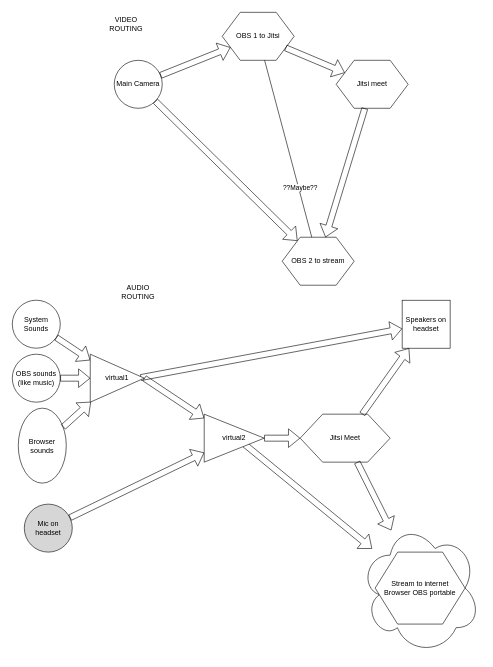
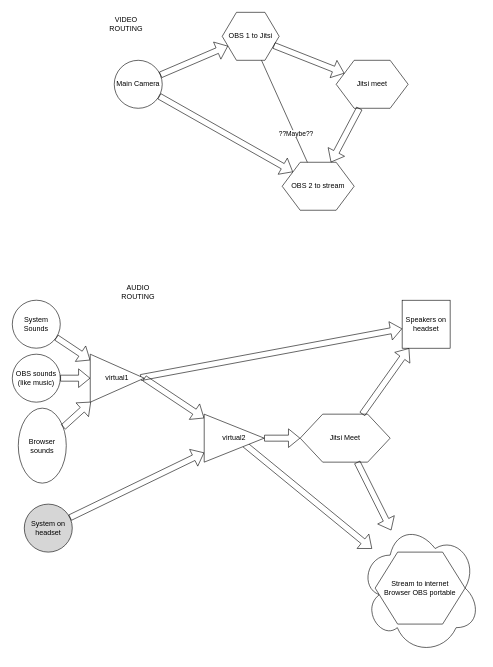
  <mxCell id="0" />
  <mxCell id="1" parent="0" />
- <mxCell id="2" value="Mic on headset" style="ellipse;whiteSpace=wrap;html=1;aspect=fixed;fillColor=#D6D6D6;" parent="1" vertex="1"><mxGeometry x="40" y="840" width="80" height="80" as="geometry" /></mxCell>
+ <mxCell id="2" value="System on headset" style="ellipse;whiteSpace=wrap;html=1;aspect=fixed;fillColor=#D6D6D6;" parent="1" vertex="1"><mxGeometry x="40" y="840" width="80" height="80" as="geometry" /></mxCell>
  <mxCell id="3" value="Jitsi Meet" style="shape=hexagon;perimeter=hexagonPerimeter2;whiteSpace=wrap;html=1;" parent="1" vertex="1"><mxGeometry x="500" y="690" width="150" height="80" as="geometry" /></mxCell>
  <mxCell id="4" value="Speakers on headset" style="whiteSpace=wrap;html=1;aspect=fixed;" parent="1" vertex="1"><mxGeometry x="670" y="500" width="80" height="80" as="geometry" /></mxCell>
  <mxCell id="5" value="System Sounds" style="ellipse;whiteSpace=wrap;html=1;aspect=fixed;" parent="1" vertex="1"><mxGeometry x="20" y="500" width="80" height="80" as="geometry" /></mxCell>
  <mxCell id="6" value="Browser sounds" style="ellipse;whiteSpace=wrap;html=1;aspect=fixed;" parent="1" vertex="1"><mxGeometry x="30" y="680" width="80" height="125" as="geometry" /></mxCell>
  <mxCell id="7" value="OBS sounds (like music)" style="ellipse;whiteSpace=wrap;html=1;aspect=fixed;" parent="1" vertex="1"><mxGeometry x="20" y="590" width="80" height="80" as="geometry" /></mxCell>
  <mxCell id="8" value="" style="shape=flexArrow;endArrow=classic;html=1;" parent="1" source="2" target="30" edge="1"><mxGeometry width="50" height="50" relative="1" as="geometry"><mxPoint x="510" y="920" as="sourcePoint" /><mxPoint x="210" y="800" as="targetPoint" /></mxGeometry></mxCell>
  <mxCell id="9" value="" style="shape=flexArrow;endArrow=classic;html=1;" parent="1" source="5" target="31" edge="1"><mxGeometry width="50" height="50" relative="1" as="geometry"><mxPoint x="270" y="730" as="sourcePoint" /><mxPoint x="320" y="680" as="targetPoint" /></mxGeometry></mxCell>
  <mxCell id="10" value="" style="shape=flexArrow;endArrow=classic;html=1;" parent="1" source="6" target="31" edge="1"><mxGeometry width="50" height="50" relative="1" as="geometry"><mxPoint x="510" y="920" as="sourcePoint" /><mxPoint x="560" y="870" as="targetPoint" /></mxGeometry></mxCell>
  <mxCell id="11" value="" style="shape=flexArrow;endArrow=classic;html=1;" parent="1" source="7" target="31" edge="1"><mxGeometry width="50" height="50" relative="1" as="geometry"><mxPoint x="510" y="920" as="sourcePoint" /><mxPoint x="560" y="870" as="targetPoint" /></mxGeometry></mxCell>
  <mxCell id="12" value="" style="shape=flexArrow;endArrow=classic;html=1;exitX=0.933;exitY=0.488;exitDx=0;exitDy=0;exitPerimeter=0;" parent="1" source="31" target="4" edge="1"><mxGeometry width="50" height="50" relative="1" as="geometry"><mxPoint x="470" y="810" as="sourcePoint" /><mxPoint x="560" y="870" as="targetPoint" /></mxGeometry></mxCell>
  <mxCell id="13" value="" style="shape=flexArrow;endArrow=classic;html=1;" parent="1" source="3" target="4" edge="1"><mxGeometry width="50" height="50" relative="1" as="geometry"><mxPoint x="510" y="810" as="sourcePoint" /><mxPoint x="698.154" y="519.213" as="targetPoint" /></mxGeometry></mxCell>
  <mxCell id="14" value="" style="shape=flexArrow;endArrow=classic;html=1;exitX=1;exitY=0.5;exitDx=0;exitDy=0;" parent="1" source="31" target="30" edge="1"><mxGeometry width="50" height="50" relative="1" as="geometry"><mxPoint x="510" y="810" as="sourcePoint" /><mxPoint x="270" y="760" as="targetPoint" /></mxGeometry></mxCell>
  <mxCell id="15" value="" style="shape=flexArrow;endArrow=classic;html=1;exitX=1;exitY=0.5;exitDx=0;exitDy=0;" parent="1" source="30" target="3" edge="1"><mxGeometry width="50" height="50" relative="1" as="geometry"><mxPoint x="508" y="710" as="sourcePoint" /><mxPoint x="687.2" y="504" as="targetPoint" /></mxGeometry></mxCell>
  <mxCell id="16" value="" style="shape=flexArrow;endArrow=classic;html=1;" parent="1" target="33" edge="1"><mxGeometry width="50" height="50" relative="1" as="geometry"><mxPoint x="407" y="740" as="sourcePoint" /><mxPoint x="720" y="750" as="targetPoint" /></mxGeometry></mxCell>
  <mxCell id="17" value="" style="shape=flexArrow;endArrow=classic;html=1;" parent="1" source="3" target="33" edge="1"><mxGeometry width="50" height="50" relative="1" as="geometry"><mxPoint x="510" y="890" as="sourcePoint" /><mxPoint x="560" y="840" as="targetPoint" /></mxGeometry></mxCell>
  <mxCell id="18" value="AUDIO ROUTING" style="text;html=1;strokeColor=none;fillColor=none;align=center;verticalAlign=middle;whiteSpace=wrap;rounded=0;" parent="1" vertex="1"><mxGeometry x="210" y="476" width="40" height="20" as="geometry" /></mxCell>
  <mxCell id="19" value="VIDEO ROUTING" style="text;html=1;strokeColor=none;fillColor=none;align=center;verticalAlign=middle;whiteSpace=wrap;rounded=0;" parent="1" vertex="1"><mxGeometry x="190" y="30" width="40" height="20" as="geometry" /></mxCell>
  <mxCell id="20" value="Main Camera" style="ellipse;whiteSpace=wrap;html=1;aspect=fixed;" parent="1" vertex="1"><mxGeometry x="190" y="100" width="80" height="80" as="geometry" /></mxCell>
- <mxCell id="21" value="&lt;div&gt;OBS 1 to Jitsi&lt;/div&gt;" style="shape=hexagon;perimeter=hexagonPerimeter2;whiteSpace=wrap;html=1;" parent="1" vertex="1"><mxGeometry x="370" y="20" width="120" height="80" as="geometry" /></mxCell>
+ <mxCell id="21" value="&lt;div&gt;OBS 1 to Jitsi&lt;/div&gt;" style="shape=hexagon;perimeter=hexagonPerimeter2;whiteSpace=wrap;html=1;" parent="1" vertex="1"><mxGeometry x="370" y="20" width="95" height="80" as="geometry" /></mxCell>
  <mxCell id="22" value="" style="shape=flexArrow;endArrow=classic;html=1;" parent="1" source="20" target="21" edge="1"><mxGeometry width="50" height="50" relative="1" as="geometry"><mxPoint x="540" y="370" as="sourcePoint" /><mxPoint x="590" y="320" as="targetPoint" /></mxGeometry></mxCell>
  <mxCell id="23" value="Jitsi meet" style="shape=hexagon;perimeter=hexagonPerimeter2;whiteSpace=wrap;html=1;" parent="1" vertex="1"><mxGeometry x="560" y="100" width="120" height="80" as="geometry" /></mxCell>
  <mxCell id="24" value="" style="shape=flexArrow;endArrow=classic;html=1;" parent="1" source="21" target="23" edge="1"><mxGeometry width="50" height="50" relative="1" as="geometry"><mxPoint x="540" y="370" as="sourcePoint" /><mxPoint x="590" y="320" as="targetPoint" /></mxGeometry></mxCell>
- <mxCell id="25" value="&lt;div&gt;OBS 2 to stream&lt;/div&gt;" style="shape=hexagon;perimeter=hexagonPerimeter2;whiteSpace=wrap;html=1;" parent="1" vertex="1"><mxGeometry x="470" y="395" width="120" height="80" as="geometry" /></mxCell>
+ <mxCell id="25" value="&lt;div&gt;OBS 2 to stream&lt;/div&gt;" style="shape=hexagon;perimeter=hexagonPerimeter2;whiteSpace=wrap;html=1;" parent="1" vertex="1"><mxGeometry x="470" y="270" width="120" height="80" as="geometry" /></mxCell>
  <mxCell id="26" value="" style="shape=flexArrow;endArrow=classic;html=1;" parent="1" source="23" target="25" edge="1"><mxGeometry width="50" height="50" relative="1" as="geometry"><mxPoint x="540" y="370" as="sourcePoint" /><mxPoint x="590" y="320" as="targetPoint" /></mxGeometry></mxCell>
  <mxCell id="27" value="" style="shape=flexArrow;endArrow=classic;html=1;" parent="1" source="20" target="25" edge="1"><mxGeometry width="50" height="50" relative="1" as="geometry"><mxPoint x="540" y="370" as="sourcePoint" /><mxPoint x="590" y="320" as="targetPoint" /></mxGeometry></mxCell>
  <mxCell id="28" value="" style="endArrow=none;html=1;" parent="1" source="21" target="25" edge="1"><mxGeometry width="50" height="50" relative="1" as="geometry"><mxPoint x="540" y="300" as="sourcePoint" /><mxPoint x="590" y="250" as="targetPoint" /></mxGeometry></mxCell>
  <mxCell id="29" value="??Maybe??" style="edgeLabel;html=1;align=center;verticalAlign=middle;resizable=0;points=[];" parent="28" vertex="1" connectable="0"><mxGeometry x="0.444" y="2" relative="1" as="geometry"><mxPoint as="offset" /></mxGeometry></mxCell>
  <mxCell id="30" value="virtual2" style="triangle;whiteSpace=wrap;html=1;" vertex="1" parent="1"><mxGeometry x="340" y="690" width="100" height="80" as="geometry" /></mxCell>
  <mxCell id="31" value="virtual1" style="triangle;whiteSpace=wrap;html=1;" vertex="1" parent="1"><mxGeometry y="590" width="90" height="80" as="geometry" x="150" /></mxCell>
  <mxCell id="32" value="" style="group" vertex="1" connectable="0" parent="1"><mxGeometry x="600" y="870" width="200" height="220" as="geometry" /></mxCell>
  <mxCell id="33" value="" style="ellipse;shape=cloud;whiteSpace=wrap;html=1;" parent="32" vertex="1"><mxGeometry width="200" height="220" as="geometry" /></mxCell>
  <mxCell id="34" value="&lt;div&gt;Stream to internet&lt;/div&gt;&lt;div&gt;Browser OBS portable&lt;br&gt;&lt;/div&gt;" style="shape=hexagon;perimeter=hexagonPerimeter2;whiteSpace=wrap;html=1;container=1;" parent="32" vertex="1"><mxGeometry x="25" y="50" width="150" height="120" as="geometry" /></mxCell>
